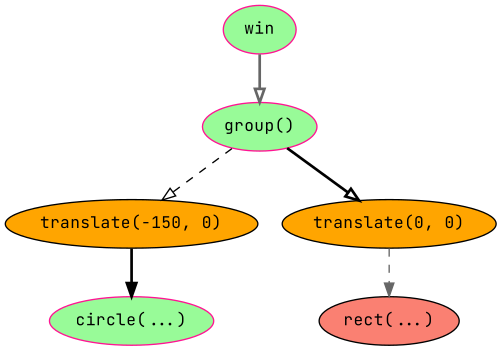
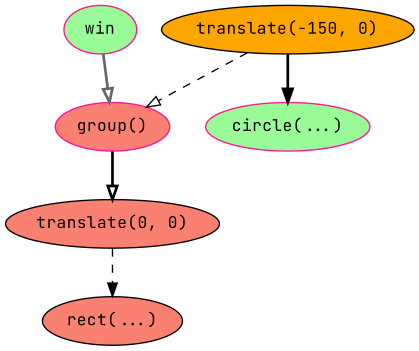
  digraph {
    fontname="JetBrains Mono"
    node [color=deeppink fillcolor=palegreen fontname="JetBrains Mono" fontsize=12 style=filled]
    edge [arrowhead=onormal color=black fontname="JetBrains Mono" style=bold]
    n1 [label=win]
-   n2 [label="group()"]
+   n2 [fillcolor=salmon label="group()"]
    n3 [color=black fillcolor=orange label="translate(-150, 0)"]
-   n4 [color=black fillcolor=orange label="translate(0, 0)"]
+   n4 [color=black fillcolor=salmon label="translate(0, 0)"]
    n5 [label="circle(...)"]
    n6 [color=black fillcolor=salmon label="rect(...)"]
    n1 -> n2 [color=gray40]
-   n2 -> n3 [style=dashed]
+   n3 -> n2 [style=dashed]
    n2 -> n4
    n3 -> n5 [arrowhead=normal]
-   n4 -> n6 [arrowhead=normal color=gray40 style=dashed]
+   n4 -> n6 [arrowhead=normal style=dashed]
  }
